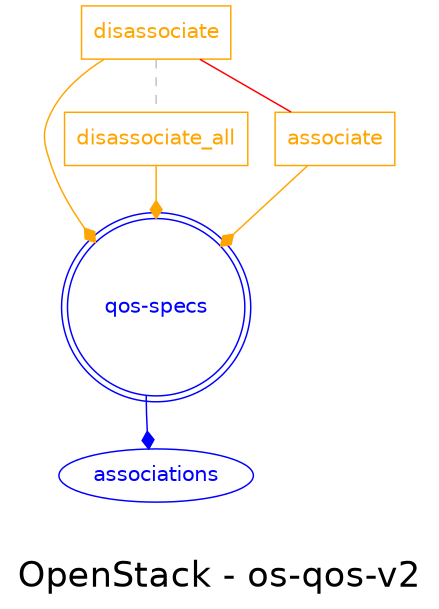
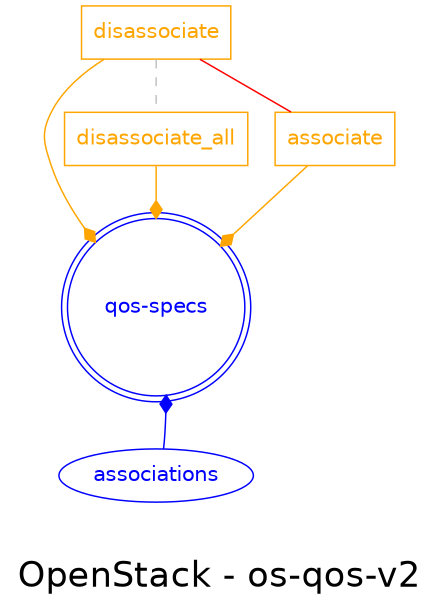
  digraph {
    fontsize=24
    label="OpenStack - os-qos-v2"
    splines=true
    fontname="DejaVu Sans"
    node [color=orange fontcolor=orange shape=box fontname="DejaVu Sans"]
    edge [arrowhead=diamond arrowtail=none color=orange fontcolor=orange fontname="DejaVu Sans"]
    "qos-specs" [color=blue fontcolor=blue shape=doublecircle]
    disassociate_all
    disassociate
    associate
    associations [color=blue fontcolor=blue shape=ellipse]
    disassociate_all -> "qos-specs"
    disassociate -> "qos-specs"
    disassociate -> disassociate_all [arrowhead=none color=grey fontcolor=grey style=dashed]
    disassociate -> associate [arrowhead=none color=red fontcolor=red]
    associate -> "qos-specs"
-   "qos-specs" -> associations [color=blue fontcolor=blue]
+   associations -> "qos-specs" [color=blue fontcolor=blue]
  }
